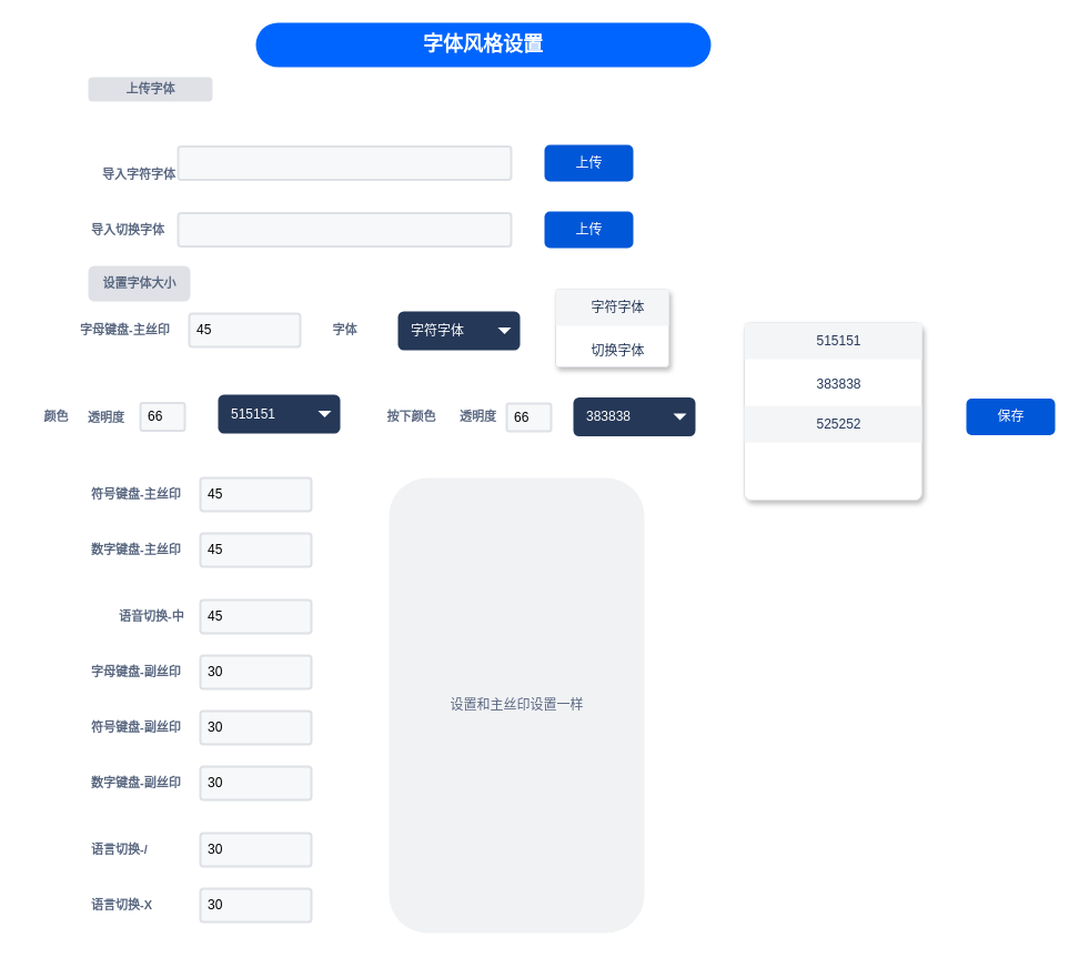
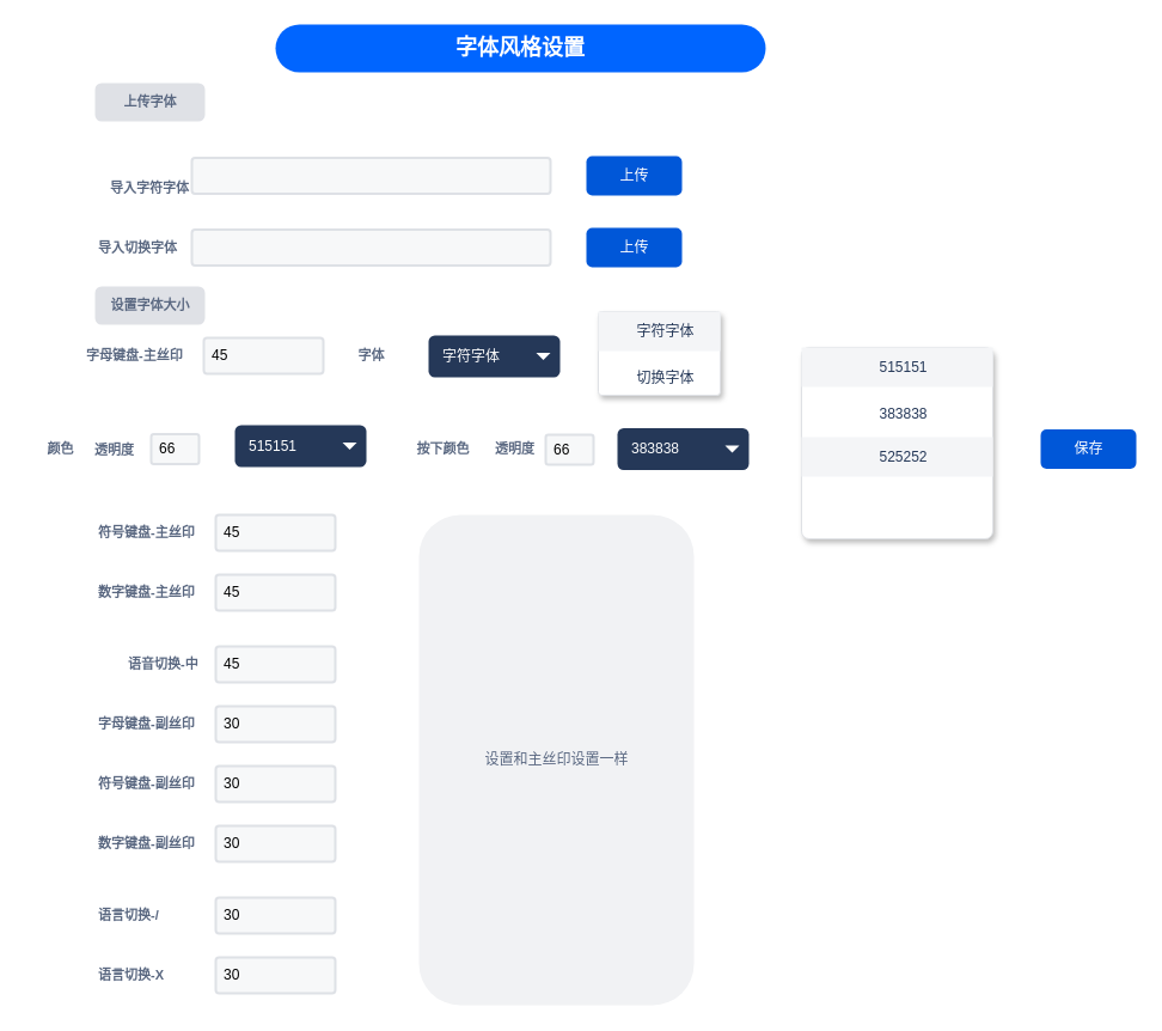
  <mxCell id="0" />
  <mxCell id="1" parent="0" />
  <mxCell id="2" value="导入字符字体" style="fillColor=none;strokeColor=none;html=1;fontSize=11;fontStyle=0;align=left;fontColor=#596780;fontStyle=1;fontSize=11" parent="1" vertex="1"><mxGeometry x="90" y="146.5" width="60" height="20" as="geometry" /></mxCell>
  <mxCell id="3" value="" style="rounded=1;arcSize=9;fillColor=#F7F8F9;align=left;spacingLeft=5;strokeColor=#DEE1E6;html=1;strokeWidth=2;fontSize=12" parent="1" vertex="1"><mxGeometry x="160" y="131.5" width="300" height="30" as="geometry" /></mxCell>
  <mxCell id="4" value="上传" style="rounded=1;fillColor=#0057D8;align=center;strokeColor=none;html=1;fontColor=#ffffff;fontSize=12" parent="1" vertex="1"><mxGeometry x="490" y="130" width="80" height="33" as="geometry" /></mxCell>
  <mxCell id="5" value="" style="rounded=1;arcSize=9;fillColor=#F7F8F9;align=left;spacingLeft=5;strokeColor=#DEE1E6;html=1;strokeWidth=2;fontSize=12" parent="1" vertex="1"><mxGeometry x="160" y="191.5" width="300" height="30" as="geometry" /></mxCell>
  <mxCell id="6" value="上传" style="rounded=1;fillColor=#0057D8;align=center;strokeColor=none;html=1;fontColor=#ffffff;fontSize=12" parent="1" vertex="1"><mxGeometry x="490" y="190" width="80" height="33" as="geometry" /></mxCell>
  <mxCell id="7" value="导入切换字体" style="fillColor=none;strokeColor=none;html=1;fontSize=11;fontStyle=0;align=left;fontColor=#596780;fontStyle=1;fontSize=11" parent="1" vertex="1"><mxGeometry x="80" y="196.5" width="60" height="20" as="geometry" /></mxCell>
  <mxCell id="8" value="&lt;span style=&quot;color: rgb(89 , 103 , 128) ; font-size: 11px ; text-align: left&quot;&gt;设置字体大小&lt;/span&gt;" style="dashed=0;html=1;rounded=1;fillColor=#DFE1E6;strokeColor=#DFE1E6;fontSize=12;align=center;fontStyle=1;strokeWidth=2;fontColor=#42526E" parent="1" vertex="1"><mxGeometry x="80" y="240" width="90" height="30" as="geometry" /></mxCell>
- <mxCell id="9" value="&lt;span style=&quot;color: rgb(89 , 103 , 128) ; font-size: 11px ; text-align: left&quot;&gt;上传字体&lt;/span&gt;" style="dashed=0;html=1;rounded=1;fillColor=#DFE1E6;strokeColor=#DFE1E6;fontSize=12;align=center;fontStyle=1;strokeWidth=2;fontColor=#42526E" parent="1" vertex="1"><mxGeometry x="80" y="70" width="110" height="20" as="geometry" /></mxCell>
+ <mxCell id="9" value="&lt;span style=&quot;color: rgb(89 , 103 , 128) ; font-size: 11px ; text-align: left&quot;&gt;上传字体&lt;/span&gt;" style="dashed=0;html=1;rounded=1;fillColor=#DFE1E6;strokeColor=#DFE1E6;fontSize=12;align=center;fontStyle=1;strokeWidth=2;fontColor=#42526E" parent="1" vertex="1"><mxGeometry x="80" y="70" width="90" height="30" as="geometry" /></mxCell>
  <mxCell id="10" value="字母键盘-主丝印" style="fillColor=none;strokeColor=none;html=1;fontSize=11;fontStyle=0;align=left;fontColor=#596780;fontStyle=1;fontSize=11" parent="1" vertex="1"><mxGeometry x="70" y="287" width="60" height="20" as="geometry" /></mxCell>
  <mxCell id="11" value="45" style="rounded=1;arcSize=9;fillColor=#F7F8F9;align=left;spacingLeft=5;strokeColor=#DEE1E6;html=1;strokeWidth=2;fontSize=12" parent="1" vertex="1"><mxGeometry x="170" y="282" width="100" height="30" as="geometry" /></mxCell>
  <mxCell id="12" value="字母键盘-副丝印" style="fillColor=none;strokeColor=none;html=1;fontSize=11;fontStyle=0;align=left;fontColor=#596780;fontStyle=1;fontSize=11" parent="1" vertex="1"><mxGeometry x="80" y="595" width="60" height="20" as="geometry" /></mxCell>
  <mxCell id="13" value="30" style="rounded=1;arcSize=9;fillColor=#F7F8F9;align=left;spacingLeft=5;strokeColor=#DEE1E6;html=1;strokeWidth=2;fontSize=12" parent="1" vertex="1"><mxGeometry x="180" y="590" width="100" height="30" as="geometry" /></mxCell>
  <mxCell id="14" value="符号键盘-主丝印" style="fillColor=none;strokeColor=none;html=1;fontSize=11;fontStyle=0;align=left;fontColor=#596780;fontStyle=1;fontSize=11" parent="1" vertex="1"><mxGeometry x="80" y="435" width="60" height="20" as="geometry" /></mxCell>
  <mxCell id="15" value="45" style="rounded=1;arcSize=9;fillColor=#F7F8F9;align=left;spacingLeft=5;strokeColor=#DEE1E6;html=1;strokeWidth=2;fontSize=12" parent="1" vertex="1"><mxGeometry x="180" y="430" width="100" height="30" as="geometry" /></mxCell>
  <mxCell id="16" value="符号键盘-副丝印" style="fillColor=none;strokeColor=none;html=1;fontSize=11;fontStyle=0;align=left;fontColor=#596780;fontStyle=1;fontSize=11" parent="1" vertex="1"><mxGeometry x="80" y="645" width="60" height="20" as="geometry" /></mxCell>
  <mxCell id="17" value="30" style="rounded=1;arcSize=9;fillColor=#F7F8F9;align=left;spacingLeft=5;strokeColor=#DEE1E6;html=1;strokeWidth=2;fontSize=12" parent="1" vertex="1"><mxGeometry x="180" y="640" width="100" height="30" as="geometry" /></mxCell>
  <mxCell id="18" value="数字键盘-主丝印" style="fillColor=none;strokeColor=none;html=1;fontSize=11;fontStyle=0;align=left;fontColor=#596780;fontStyle=1;fontSize=11" parent="1" vertex="1"><mxGeometry x="80" y="485" width="60" height="20" as="geometry" /></mxCell>
  <mxCell id="19" value="45" style="rounded=1;arcSize=9;fillColor=#F7F8F9;align=left;spacingLeft=5;strokeColor=#DEE1E6;html=1;strokeWidth=2;fontSize=12" parent="1" vertex="1"><mxGeometry x="180" y="480" width="100" height="30" as="geometry" /></mxCell>
  <mxCell id="20" value="数字键盘-副丝印" style="fillColor=none;strokeColor=none;html=1;fontSize=11;fontStyle=0;align=left;fontColor=#596780;fontStyle=1;fontSize=11" parent="1" vertex="1"><mxGeometry x="80" y="695" width="60" height="20" as="geometry" /></mxCell>
  <mxCell id="21" value="30" style="rounded=1;arcSize=9;fillColor=#F7F8F9;align=left;spacingLeft=5;strokeColor=#DEE1E6;html=1;strokeWidth=2;fontSize=12" parent="1" vertex="1"><mxGeometry x="180" y="690" width="100" height="30" as="geometry" /></mxCell>
  <mxCell id="22" value="语音切换-中" style="fillColor=none;strokeColor=none;html=1;fontSize=11;fontStyle=0;align=left;fontColor=#596780;fontStyle=1;fontSize=11" parent="1" vertex="1"><mxGeometry x="105" y="545" width="60" height="20" as="geometry" /></mxCell>
  <mxCell id="23" value="45" style="rounded=1;arcSize=9;fillColor=#F7F8F9;align=left;spacingLeft=5;strokeColor=#DEE1E6;html=1;strokeWidth=2;fontSize=12" parent="1" vertex="1"><mxGeometry x="180" y="540" width="100" height="30" as="geometry" /></mxCell>
  <mxCell id="24" value="语言切换-/" style="fillColor=none;strokeColor=none;html=1;fontSize=11;fontStyle=0;align=left;fontColor=#596780;fontStyle=1;fontSize=11" parent="1" vertex="1"><mxGeometry x="80" y="755" width="60" height="20" as="geometry" /></mxCell>
  <mxCell id="25" value="30" style="rounded=1;arcSize=9;fillColor=#F7F8F9;align=left;spacingLeft=5;strokeColor=#DEE1E6;html=1;strokeWidth=2;fontSize=12" parent="1" vertex="1"><mxGeometry x="180" y="750" width="100" height="30" as="geometry" /></mxCell>
  <mxCell id="26" value="语言切换-X" style="fillColor=none;strokeColor=none;html=1;fontSize=11;fontStyle=0;align=left;fontColor=#596780;fontStyle=1;fontSize=11" parent="1" vertex="1"><mxGeometry x="80" y="805" width="60" height="20" as="geometry" /></mxCell>
  <mxCell id="27" value="30" style="rounded=1;arcSize=9;fillColor=#F7F8F9;align=left;spacingLeft=5;strokeColor=#DEE1E6;html=1;strokeWidth=2;fontSize=12" parent="1" vertex="1"><mxGeometry x="180" y="800" width="100" height="30" as="geometry" /></mxCell>
  <mxCell id="28" value="字符字体" style="rounded=1;fillColor=#253858;strokeColor=none;html=1;fontColor=#ffffff;align=left;fontSize=12;spacingLeft=10" parent="1" vertex="1"><mxGeometry x="358" y="280" width="110" height="35" as="geometry" /></mxCell>
  <mxCell id="29" value="" style="shape=triangle;direction=south;fillColor=#ffffff;strokeColor=none;html=1" parent="28" vertex="1"><mxGeometry x="1" y="0.5" width="12" height="6" relative="1" as="geometry"><mxPoint x="-20" y="-3" as="offset" /></mxGeometry></mxCell>
  <mxCell id="30" value="" style="rounded=1;fillColor=#ffffff;strokeColor=#DFE1E5;shadow=1;html=1;arcSize=4;align=center;" parent="1" vertex="1"><mxGeometry x="500" y="260" width="102" height="70" as="geometry" /></mxCell>
  <mxCell id="31" value="字符字体" style="rounded=0;fillColor=#F4F5F7;strokeColor=none;shadow=0;html=1;align=center;fontSize=12;spacingLeft=10;fontColor=#253858;resizeWidth=1" parent="30" vertex="1"><mxGeometry width="102" height="33" relative="1" as="geometry"><mxPoint as="offset" /></mxGeometry></mxCell>
  <mxCell id="32" value="切换字体" style="rounded=0;fillColor=none;strokeColor=none;shadow=0;html=1;align=center;fontSize=12;spacingLeft=10;fontColor=#253858;resizeWidth=1" parent="30" vertex="1"><mxGeometry width="102" height="33" relative="1" as="geometry"><mxPoint y="39" as="offset" /></mxGeometry></mxCell>
  <mxCell id="33" value="字体" style="fillColor=none;strokeColor=none;html=1;fontSize=11;fontStyle=0;align=center;fontColor=#596780;fontStyle=1;fontSize=11" parent="1" vertex="1"><mxGeometry x="280" y="287" width="60" height="20" as="geometry" /></mxCell>
  <mxCell id="34" value="515151" style="rounded=1;fillColor=#253858;strokeColor=none;html=1;fontColor=#ffffff;align=left;fontSize=12;spacingLeft=10" parent="1" vertex="1"><mxGeometry x="196" y="355" width="110" height="35" as="geometry" /></mxCell>
  <mxCell id="35" value="" style="shape=triangle;direction=south;fillColor=#ffffff;strokeColor=none;html=1" parent="34" vertex="1"><mxGeometry x="1" y="0.5" width="12" height="6" relative="1" as="geometry"><mxPoint x="-20" y="-3" as="offset" /></mxGeometry></mxCell>
  <mxCell id="36" value="透明度" style="fillColor=none;strokeColor=none;html=1;fontSize=11;fontStyle=0;align=center;fontColor=#596780;fontStyle=1;fontSize=11" parent="1" vertex="1"><mxGeometry x="65" y="365.5" width="60" height="20" as="geometry" /></mxCell>
  <mxCell id="37" value="383838" style="rounded=1;fillColor=#253858;strokeColor=none;html=1;fontColor=#ffffff;align=left;fontSize=12;spacingLeft=10" parent="1" vertex="1"><mxGeometry x="516" y="357.5" width="110" height="35" as="geometry" /></mxCell>
  <mxCell id="38" value="" style="shape=triangle;direction=south;fillColor=#ffffff;strokeColor=none;html=1" parent="37" vertex="1"><mxGeometry x="1" y="0.5" width="12" height="6" relative="1" as="geometry"><mxPoint x="-20" y="-3" as="offset" /></mxGeometry></mxCell>
  <mxCell id="39" value="按下颜色" style="fillColor=none;strokeColor=none;html=1;fontSize=11;fontStyle=0;align=center;fontColor=#596780;fontStyle=1;fontSize=11" parent="1" vertex="1"><mxGeometry x="340" y="365" width="60" height="20" as="geometry" /></mxCell>
  <mxCell id="40" value="66" style="rounded=1;arcSize=9;fillColor=#F7F8F9;align=left;spacingLeft=5;strokeColor=#DEE1E6;html=1;strokeWidth=2;fontSize=12" parent="1" vertex="1"><mxGeometry x="456" y="363" width="40" height="25" as="geometry" /></mxCell>
  <mxCell id="41" value="66" style="rounded=1;arcSize=9;fillColor=#F7F8F9;align=left;spacingLeft=5;strokeColor=#DEE1E6;html=1;strokeWidth=2;fontSize=12" parent="1" vertex="1"><mxGeometry x="126" y="362.5" width="40" height="25" as="geometry" /></mxCell>
  <mxCell id="42" value="" style="rounded=1;fillColor=#ffffff;strokeColor=#DFE1E5;shadow=1;html=1;arcSize=4;align=center;" parent="1" vertex="1"><mxGeometry x="670" y="290" width="160" height="160" as="geometry" /></mxCell>
  <mxCell id="43" value="515151" style="rounded=0;fillColor=#F4F5F7;strokeColor=none;shadow=0;html=1;align=center;fontSize=12;spacingLeft=10;fontColor=#253858;resizeWidth=1" parent="42" vertex="1"><mxGeometry width="160" height="33" relative="1" as="geometry"><mxPoint as="offset" /></mxGeometry></mxCell>
  <mxCell id="44" value="383838" style="rounded=0;fillColor=none;strokeColor=none;shadow=0;html=1;align=center;fontSize=12;spacingLeft=10;fontColor=#253858;resizeWidth=1" parent="42" vertex="1"><mxGeometry width="160" height="33" relative="1" as="geometry"><mxPoint y="39" as="offset" /></mxGeometry></mxCell>
  <mxCell id="45" value="525252" style="rounded=0;fillColor=#F4F5F7;strokeColor=none;shadow=0;html=1;align=center;fontSize=12;spacingLeft=10;fontColor=#253858;resizeWidth=1" parent="42" vertex="1"><mxGeometry y="75" width="160" height="33" as="geometry"><mxPoint as="offset" /></mxGeometry></mxCell>
  <mxCell id="46" value="颜色" style="fillColor=none;strokeColor=none;html=1;fontSize=11;fontStyle=0;align=center;fontColor=#596780;fontStyle=1;fontSize=11" parent="1" vertex="1"><mxGeometry x="20" y="365" width="60" height="20" as="geometry" /></mxCell>
  <mxCell id="47" value="透明度" style="fillColor=none;strokeColor=none;html=1;fontSize=11;fontStyle=0;align=center;fontColor=#596780;fontStyle=1;fontSize=11" parent="1" vertex="1"><mxGeometry x="400" y="365" width="60" height="20" as="geometry" /></mxCell>
  <mxCell id="48" value="设置和主丝印设置一样" style="rounded=1;align=center;fillColor=#F1F2F4;strokeColor=none;html=1;fontColor=#596780;fontSize=12" parent="1" vertex="1"><mxGeometry x="350" y="430" width="230" height="410" as="geometry" /></mxCell>
  <mxCell id="49" value="保存" style="rounded=1;fillColor=#0057D8;align=center;strokeColor=none;html=1;fontColor=#ffffff;fontSize=12" parent="1" vertex="1"><mxGeometry x="870" y="358.5" width="80" height="33" as="geometry" /></mxCell>
  <mxCell id="50" value="字体风格设置" style="rounded=1;fillColor=#0065FF;strokeColor=none;html=1;fontColor=#ffffff;align=center;verticalAlign=middle;whiteSpace=wrap;fontSize=18;fontStyle=1;arcSize=50" vertex="1" parent="1"><mxGeometry x="230" y="20" width="410" height="40" as="geometry" /></mxCell>
